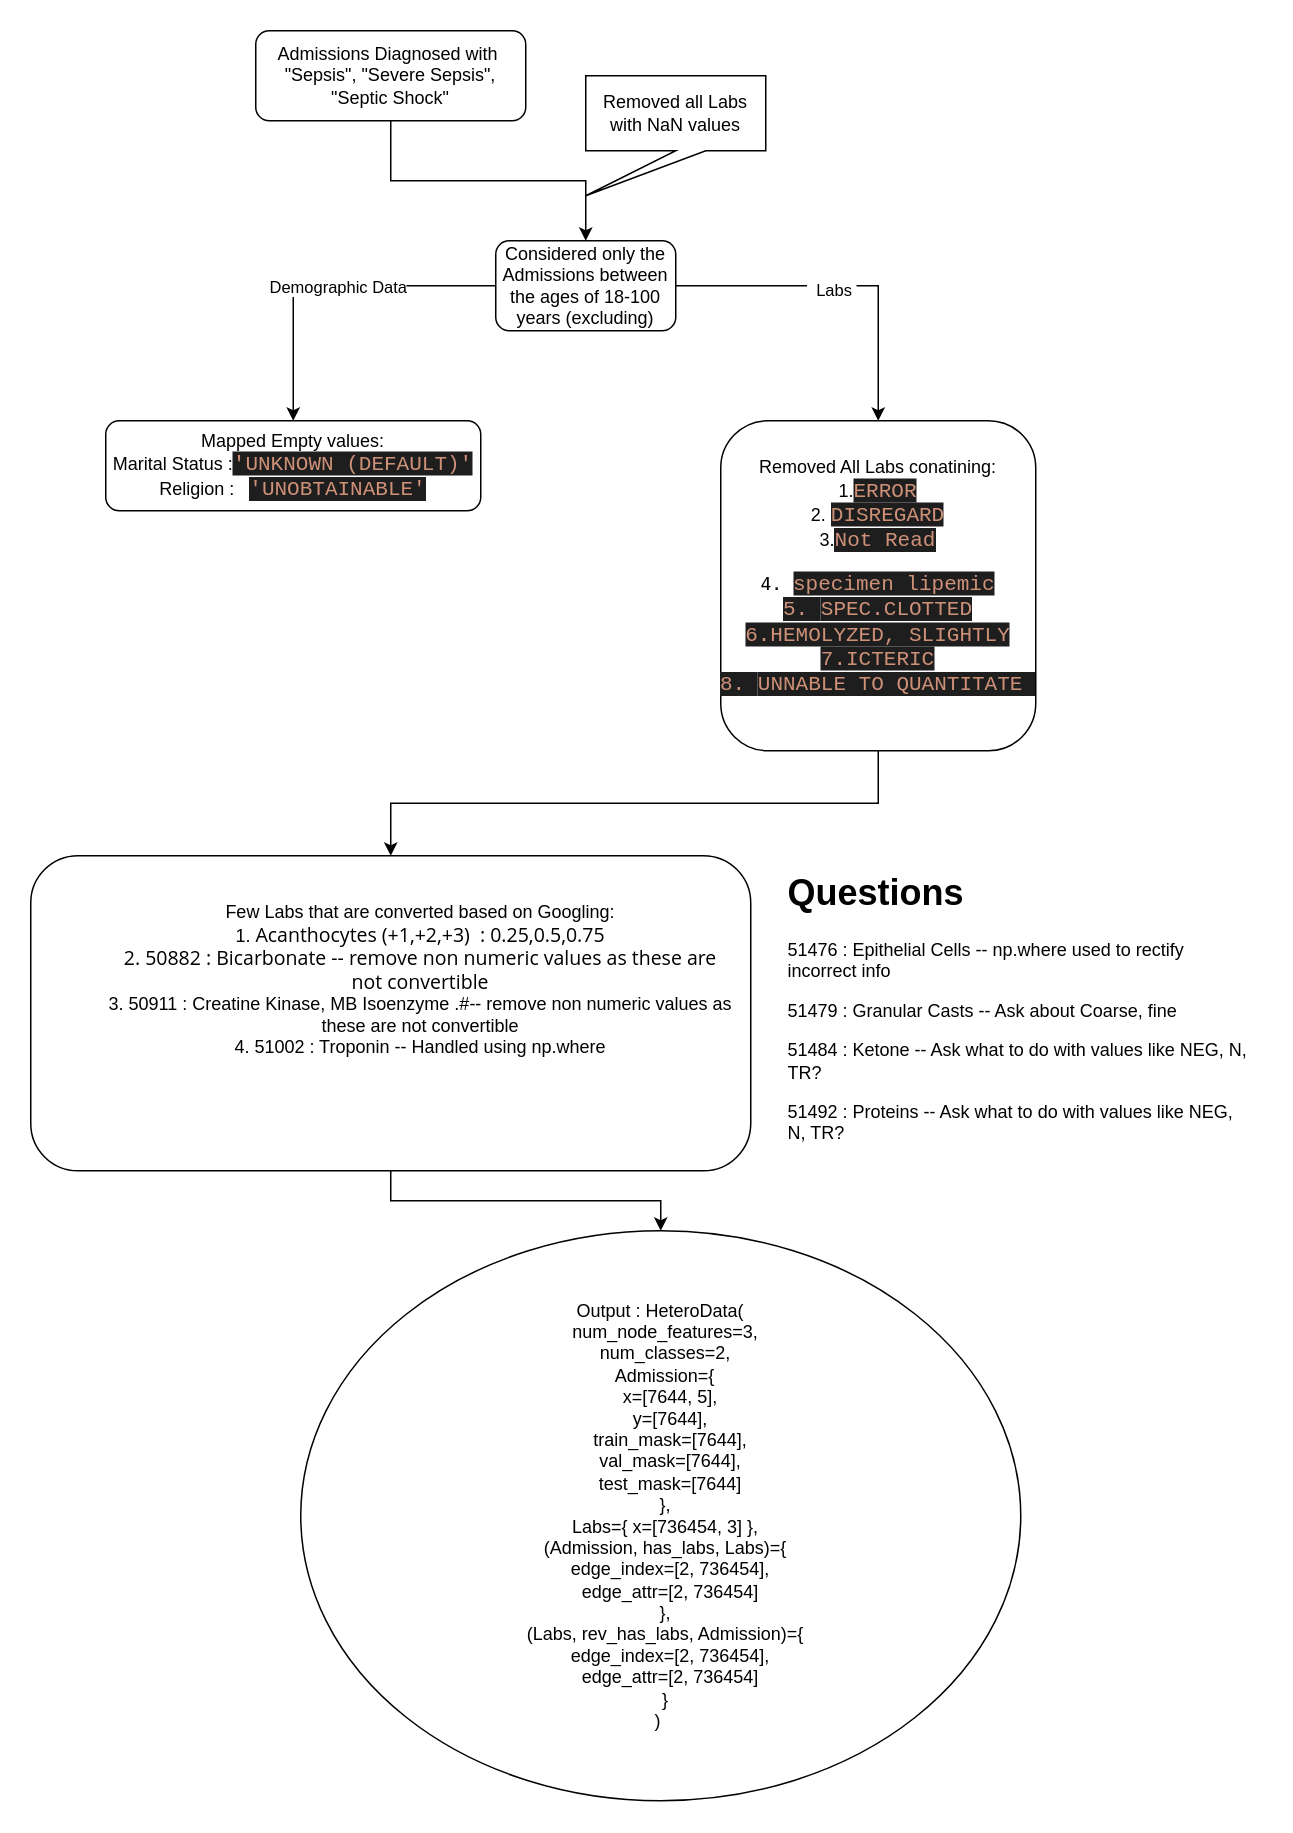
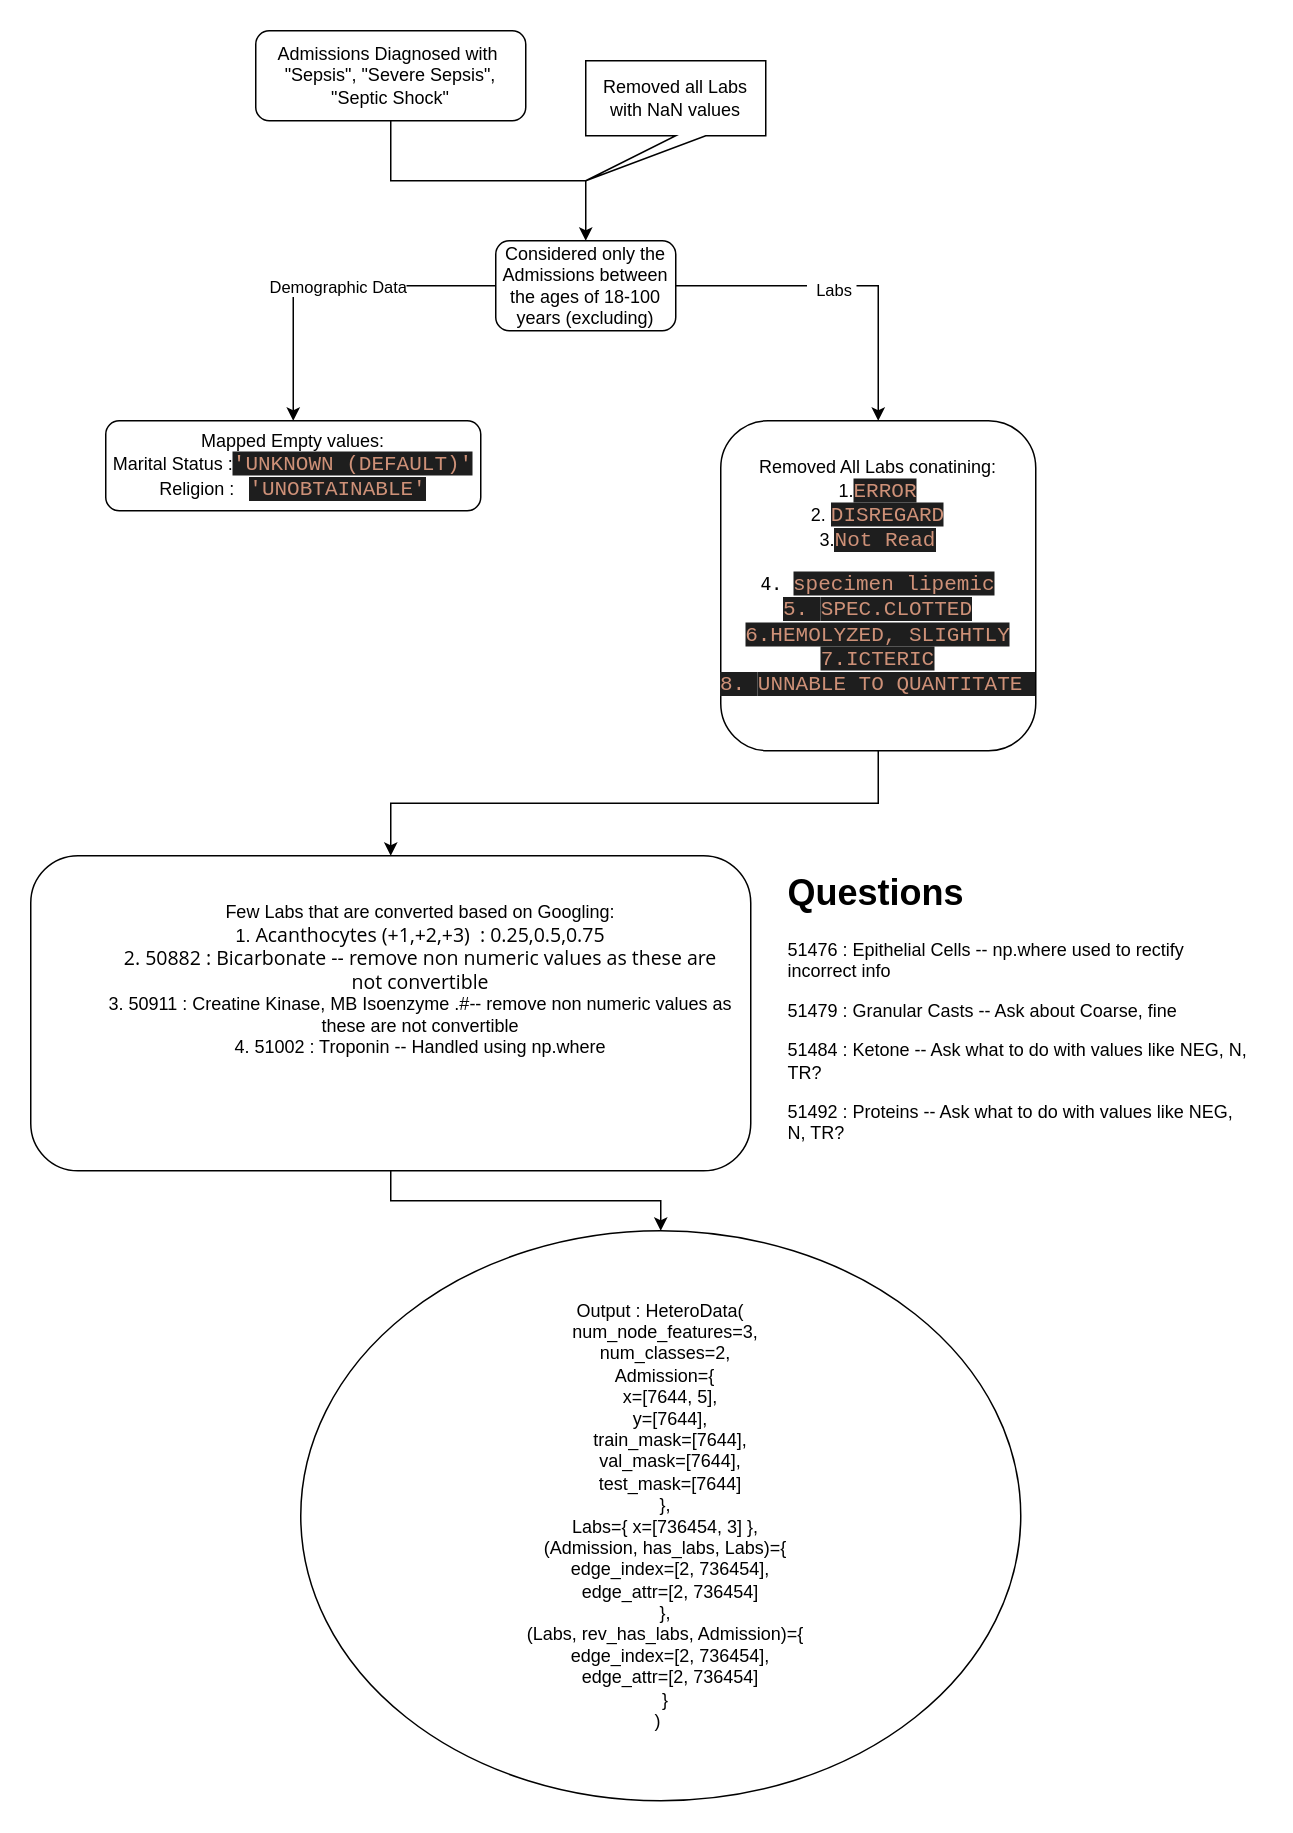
  <mxCell id="0" />
  <mxCell id="1" parent="0" />
  <mxCell id="2" value="" style="edgeStyle=orthogonalEdgeStyle;rounded=0;orthogonalLoop=1;jettySize=auto;html=1;" parent="1" source="3" target="8" edge="1"><mxGeometry relative="1" as="geometry" /></mxCell>
  <mxCell id="3" value="Admissions Diagnosed with&amp;nbsp;&lt;br&gt;&quot;Sepsis&quot;, &quot;Severe Sepsis&quot;, &quot;Septic Shock&quot;" style="rounded=1;whiteSpace=wrap;html=1;" parent="1" vertex="1"><mxGeometry x="170" y="20" width="180" height="60" as="geometry" /></mxCell>
  <mxCell id="4" value="" style="edgeStyle=orthogonalEdgeStyle;rounded=0;orthogonalLoop=1;jettySize=auto;html=1;" parent="1" source="8" target="10" edge="1"><mxGeometry relative="1" as="geometry" /></mxCell>
  <mxCell id="5" value="Demographic Data" style="edgeLabel;html=1;align=center;verticalAlign=middle;resizable=0;points=[];" parent="4" vertex="1" connectable="0"><mxGeometry x="-0.06" relative="1" as="geometry"><mxPoint as="offset" /></mxGeometry></mxCell>
  <mxCell id="6" value="" style="edgeStyle=orthogonalEdgeStyle;rounded=0;orthogonalLoop=1;jettySize=auto;html=1;" parent="1" source="8" target="12" edge="1"><mxGeometry relative="1" as="geometry" /></mxCell>
  <mxCell id="7" value="&amp;nbsp; Labs&amp;nbsp;" style="edgeLabel;html=1;align=center;verticalAlign=middle;resizable=0;points=[];" parent="6" vertex="1" connectable="0"><mxGeometry x="-0.087" y="-2" relative="1" as="geometry"><mxPoint as="offset" /></mxGeometry></mxCell>
  <mxCell id="8" value="Considered only the Admissions between the ages of 18-100 years (excluding)" style="whiteSpace=wrap;html=1;rounded=1;" parent="1" vertex="1"><mxGeometry x="330" y="160" width="120" height="60" as="geometry" /></mxCell>
- <mxCell id="9" value="Removed all Labs with NaN values" style="shape=callout;whiteSpace=wrap;html=1;perimeter=calloutPerimeter;position2=0;" parent="1" vertex="1"><mxGeometry x="390" y="50" width="120" height="80" as="geometry" /></mxCell>
+ <mxCell id="9" value="Removed all Labs with NaN values" style="shape=callout;whiteSpace=wrap;html=1;perimeter=calloutPerimeter;position2=0;" parent="1" vertex="1"><mxGeometry x="390" y="40" width="120" height="80" as="geometry" /></mxCell>
  <mxCell id="10" value="Mapped Empty values:&lt;br&gt;Marital Status :&lt;span style=&quot;color: rgb(206, 145, 120); background-color: rgb(30, 30, 30); font-family: Consolas, &amp;quot;Courier New&amp;quot;, monospace; font-size: 14px;&quot;&gt;'UNKNOWN&amp;nbsp;(DEFAULT)'&lt;br&gt;&lt;/span&gt;&lt;span style=&quot;background-color: initial;&quot;&gt;Religion :&amp;nbsp; &amp;nbsp;&lt;/span&gt;&lt;span style=&quot;color: rgb(206, 145, 120); background-color: rgb(30, 30, 30); font-family: Consolas, &amp;quot;Courier New&amp;quot;, monospace; font-size: 14px;&quot;&gt;'UNOBTAINABLE'&lt;/span&gt;" style="whiteSpace=wrap;html=1;rounded=1;" parent="1" vertex="1"><mxGeometry x="70" y="280" width="250" height="60" as="geometry" /></mxCell>
  <mxCell id="11" value="" style="edgeStyle=orthogonalEdgeStyle;rounded=0;orthogonalLoop=1;jettySize=auto;html=1;" parent="1" source="12" target="14" edge="1"><mxGeometry relative="1" as="geometry" /></mxCell>
  <mxCell id="12" value="Removed All Labs conatining:&lt;br&gt;1.&lt;span style=&quot;color: rgb(206, 145, 120); background-color: rgb(30, 30, 30); font-family: Consolas, &amp;quot;Courier New&amp;quot;, monospace; font-size: 14px;&quot;&gt;ERROR&lt;/span&gt;&lt;br&gt;2.&amp;nbsp;&lt;span style=&quot;color: rgb(206, 145, 120); background-color: rgb(30, 30, 30); font-family: Consolas, &amp;quot;Courier New&amp;quot;, monospace; font-size: 14px;&quot;&gt;DISREGARD&lt;/span&gt;&lt;br&gt;3.&lt;font face=&quot;Consolas, Courier New, monospace&quot; color=&quot;#ce9178&quot;&gt;&lt;span style=&quot;font-size: 14px; background-color: rgb(30, 30, 30);&quot;&gt;Not Read&lt;/span&gt;&lt;/font&gt;&lt;pre&gt;4.&amp;nbsp;&lt;span style=&quot;color: rgb(206, 145, 120); background-color: rgb(30, 30, 30); font-family: Consolas, &amp;quot;Courier New&amp;quot;, monospace; font-size: 14px;&quot;&gt;specimen&amp;nbsp;lipemic&lt;/span&gt;&lt;span style=&quot;color: rgb(206, 145, 120); background-color: rgb(30, 30, 30); font-family: Consolas, &amp;quot;Courier New&amp;quot;, monospace; font-size: 14px;&quot;&gt;&lt;br&gt;&lt;/span&gt;&lt;span style=&quot;color: rgb(206, 145, 120); background-color: rgb(30, 30, 30); font-family: Consolas, &amp;quot;Courier New&amp;quot;, monospace; font-size: 14px;&quot;&gt;5. &lt;/span&gt;&lt;span style=&quot;color: rgb(206, 145, 120); background-color: rgb(30, 30, 30); font-family: Consolas, &amp;quot;Courier New&amp;quot;, monospace; font-size: 14px;&quot;&gt;SPEC.CLOTTED&lt;br&gt;&lt;/span&gt;&lt;span style=&quot;background-color: rgb(30, 30, 30); color: rgb(206, 145, 120); font-family: Consolas, &amp;quot;Courier New&amp;quot;, monospace; font-size: 14px;&quot;&gt;6.&lt;/span&gt;&lt;span style=&quot;color: rgb(206, 145, 120); background-color: rgb(30, 30, 30); font-family: Consolas, &amp;quot;Courier New&amp;quot;, monospace; font-size: 14px;&quot;&gt;HEMOLYZED,&amp;nbsp;SLIGHTLY&lt;br&gt;&lt;/span&gt;&lt;span style=&quot;background-color: rgb(30, 30, 30); color: rgb(206, 145, 120); font-family: Consolas, &amp;quot;Courier New&amp;quot;, monospace; font-size: 14px;&quot;&gt;7.&lt;/span&gt;&lt;span style=&quot;color: rgb(206, 145, 120); background-color: rgb(30, 30, 30); font-family: Consolas, &amp;quot;Courier New&amp;quot;, monospace; font-size: 14px;&quot;&gt;ICTERIC&lt;br&gt;&lt;/span&gt;&lt;span style=&quot;background-color: rgb(30, 30, 30); color: rgb(206, 145, 120); font-family: Consolas, &amp;quot;Courier New&amp;quot;, monospace; font-size: 14px;&quot;&gt;8.&amp;nbsp;&lt;/span&gt;&lt;span style=&quot;color: rgb(206, 145, 120); background-color: rgb(30, 30, 30); font-family: Consolas, &amp;quot;Courier New&amp;quot;, monospace; font-size: 14px;&quot;&gt;UNNABLE&amp;nbsp;TO&amp;nbsp;QUANTITATE&lt;/span&gt;&lt;span style=&quot;background-color: rgb(30, 30, 30); color: rgb(206, 145, 120); font-family: Consolas, &amp;quot;Courier New&amp;quot;, monospace; font-size: 14px;&quot;&gt;&amp;nbsp;&lt;/span&gt;&lt;/pre&gt;" style="whiteSpace=wrap;html=1;rounded=1;" parent="1" vertex="1"><mxGeometry x="480" y="280" width="210" height="220" as="geometry" /></mxCell>
  <mxCell id="13" value="" style="edgeStyle=orthogonalEdgeStyle;rounded=0;orthogonalLoop=1;jettySize=auto;html=1;fontColor=#000000;" parent="1" source="14" target="16" edge="1"><mxGeometry relative="1" as="geometry" /></mxCell>
  <mxCell id="14" value="&lt;blockquote style=&quot;margin: 0 0 0 40px; border: none; padding: 0px;&quot;&gt;Few Labs that are converted based on Googling:&lt;br&gt;1.&amp;nbsp;&lt;span style=&quot;text-align: start; background-color: rgb(255, 255, 255);&quot;&gt;&lt;font face=&quot;Open Sans, HelveticaNeue-Light, Helvetica Neue Light, Helvetica Neue, Helvetica, Arial, sans-serif&quot;&gt;&lt;span style=&quot;font-size: 13px;&quot;&gt;Acanthocytes (+1,+2,+3)&amp;nbsp; : 0.25,0.5,0.75&lt;/span&gt;&lt;/font&gt;&lt;br&gt;&lt;/span&gt;&lt;span style=&quot;text-align: start; background-color: rgb(255, 255, 255);&quot;&gt;&lt;font face=&quot;Open Sans, HelveticaNeue-Light, Helvetica Neue Light, Helvetica Neue, Helvetica, Arial, sans-serif&quot;&gt;&lt;span style=&quot;font-size: 13px;&quot;&gt;2. 50882 : Bicarbonate -- remove non numeric values as these are not&amp;nbsp;convertible&lt;br&gt;&lt;/span&gt;&lt;/font&gt;&lt;/span&gt;&lt;span style=&quot;text-align: start; background-color: rgb(255, 255, 255);&quot;&gt;3. 50911 : Creatine Kinase, MB Isoenzyme .#-- remove non numeric values as these are not convertible&lt;br&gt;&lt;/span&gt;&lt;span style=&quot;text-align: start; background-color: rgb(255, 255, 255);&quot;&gt;4. 51002 : Troponin -- Handled using np.where&lt;/span&gt;&lt;/blockquote&gt;&lt;span style=&quot;text-align: start; background-color: rgb(255, 255, 255);&quot;&gt;&lt;br&gt;&lt;font face=&quot;Open Sans, HelveticaNeue-Light, Helvetica Neue Light, Helvetica Neue, Helvetica, Arial, sans-serif&quot;&gt;&lt;span style=&quot;font-size: 13px;&quot;&gt;&amp;nbsp;&amp;nbsp;&lt;/span&gt;&lt;/font&gt;&lt;br&gt;&lt;br&gt;&lt;/span&gt;" style="whiteSpace=wrap;html=1;rounded=1;" parent="1" vertex="1"><mxGeometry x="20" y="570" width="480" height="210" as="geometry" /></mxCell>
  <mxCell id="15" value="&lt;h1&gt;Questions&lt;/h1&gt;&lt;p&gt;51476 : Epithelial Cells -- np.where used to rectify incorrect info&lt;/p&gt;&lt;p&gt;51479 : Granular Casts -- Ask about Coarse, fine&lt;br&gt;&lt;/p&gt;&lt;p&gt;51484 : Ketone -- Ask what to do with values like NEG, N, TR?&lt;br&gt;&lt;/p&gt;&lt;p&gt;51492 : Proteins -- Ask what to do with values like NEG, N, TR?&lt;br&gt;&lt;/p&gt;&lt;p&gt;50827 : Ventilation Rate&amp;nbsp; -- Harmonic Mean good?&lt;/p&gt;" style="text;html=1;strokeColor=none;fillColor=none;spacing=5;spacingTop=-20;whiteSpace=wrap;overflow=hidden;rounded=0;labelBackgroundColor=#FFFFFF;fontColor=#000000;" parent="1" vertex="1"><mxGeometry x="520" y="575" width="320" height="195" as="geometry" /></mxCell>
  <mxCell id="16" value="Output :&amp;nbsp;&lt;span style=&quot;background-color: initial;&quot;&gt;HeteroData(&lt;/span&gt;&lt;div&gt;&amp;nbsp; num_node_features=3,&lt;/div&gt;&lt;div&gt;&amp;nbsp; num_classes=2,&lt;/div&gt;&lt;div&gt;&amp;nbsp; Admission={&lt;/div&gt;&lt;div&gt;&amp;nbsp; &amp;nbsp; x=[7644, 5],&lt;/div&gt;&lt;div&gt;&amp;nbsp; &amp;nbsp; y=[7644],&lt;/div&gt;&lt;div&gt;&amp;nbsp; &amp;nbsp; train_mask=[7644],&lt;/div&gt;&lt;div&gt;&amp;nbsp; &amp;nbsp; val_mask=[7644],&lt;/div&gt;&lt;div&gt;&amp;nbsp; &amp;nbsp; test_mask=[7644]&lt;/div&gt;&lt;div&gt;&amp;nbsp; },&lt;/div&gt;&lt;div&gt;&amp;nbsp; Labs={ x=[736454, 3] },&lt;/div&gt;&lt;div&gt;&amp;nbsp; (Admission, has_labs, Labs)={&lt;/div&gt;&lt;div&gt;&amp;nbsp; &amp;nbsp; edge_index=[2, 736454],&lt;/div&gt;&lt;div&gt;&amp;nbsp; &amp;nbsp; edge_attr=[2, 736454]&lt;/div&gt;&lt;div&gt;&amp;nbsp; },&lt;/div&gt;&lt;div&gt;&amp;nbsp; (Labs, rev_has_labs, Admission)={&lt;/div&gt;&lt;div&gt;&amp;nbsp; &amp;nbsp; edge_index=[2, 736454],&lt;/div&gt;&lt;div&gt;&amp;nbsp; &amp;nbsp; edge_attr=[2, 736454]&lt;/div&gt;&lt;div&gt;&amp;nbsp; }&lt;/div&gt;&lt;span style=&quot;background-color: initial;&quot;&gt;)&lt;/span&gt;&amp;nbsp;" style="ellipse;whiteSpace=wrap;html=1;rounded=1;" parent="1" vertex="1"><mxGeometry x="200" y="820" width="480" height="380" as="geometry" /></mxCell>
